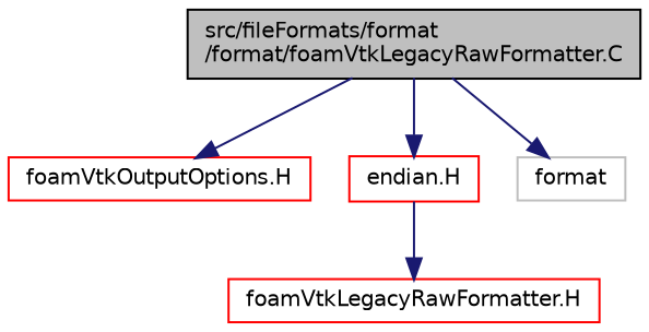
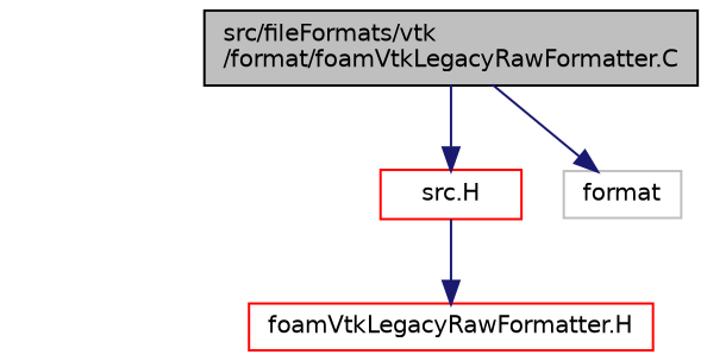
  digraph {
    node [color=red fontname=Helvetica fontsize=10 shape=record]
    edge [color=midnightblue fontname=Helvetica fontsize=10 labelfontname=Helvetica labelfontsize=10 style=solid]
-   n1 [color=black fillcolor=grey75 fontcolor=black height=0.2 label="src/fileFormats/format\l/format/foamVtkLegacyRawFormatter.C" style=filled width=0.4]
-   n2 [height=0.2 label="foamVtkOutputOptions.H" width=0.4]
-   n3 [height=0.2 label="endian.H" width=0.4]
+   n1 [color=black fillcolor=grey75 fontcolor=black height=0.2 label="src/fileFormats/vtk\l/format/foamVtkLegacyRawFormatter.C" style=filled width=0.4]
+   n3 [height=0.2 label="src.H" width=0.4]
    n4 [color=grey75 height=0.2 label=format width=0.4]
    n5 [height=0.2 label="foamVtkLegacyRawFormatter.H" width=0.4]
-   n1 -> n2
    n1 -> n3
    n1 -> n4
    n3 -> n5
  }
